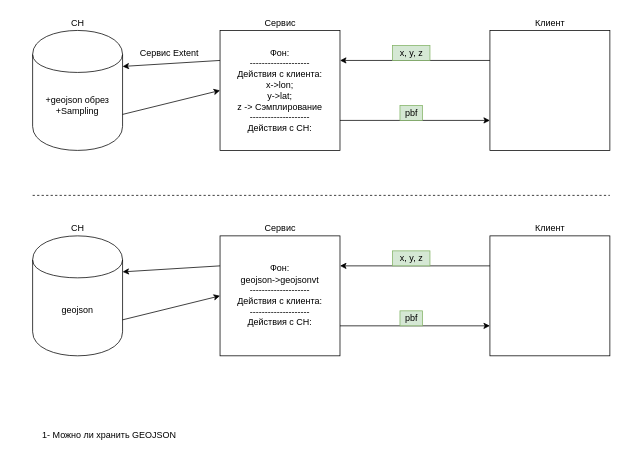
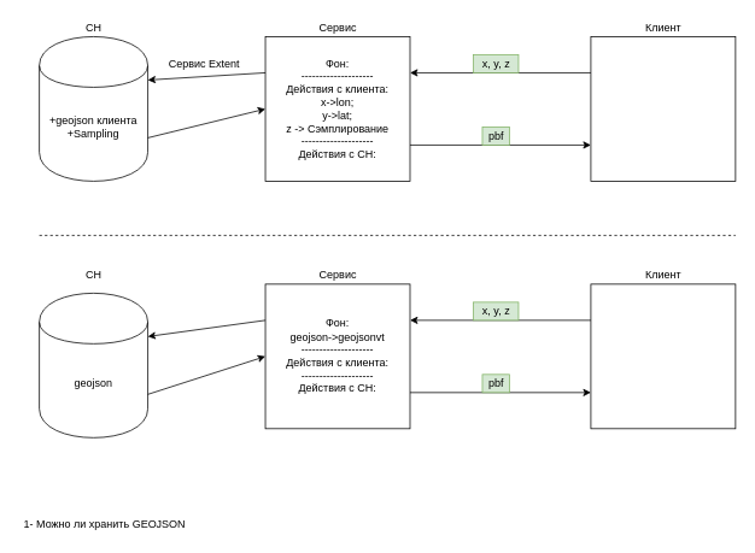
  <mxCell id="0" />
  <mxCell id="1" parent="0" />
- <mxCell id="2" value="+geojson обрез&lt;br&gt;+Sampling" style="shape=cylinder;whiteSpace=wrap;html=1;boundedLbl=1;backgroundOutline=1;" parent="1" vertex="1"><mxGeometry x="43" y="40" width="120" height="160" as="geometry" /></mxCell>
+ <mxCell id="2" value="+geojson клиента&lt;br&gt;+Sampling" style="shape=cylinder;whiteSpace=wrap;html=1;boundedLbl=1;backgroundOutline=1;" parent="1" vertex="1"><mxGeometry x="43" y="40" width="120" height="160" as="geometry" /></mxCell>
  <mxCell id="3" value="Фон:&lt;br&gt;--------------------&lt;br&gt;Действия с клиента:&lt;br&gt;x-&amp;gt;lon;&lt;br&gt;y-&amp;gt;lat;&lt;br&gt;z -&amp;gt; Сэмплирование&lt;br&gt;--------------------&lt;br&gt;Действия с CH:" style="whiteSpace=wrap;html=1;aspect=fixed;" parent="1" vertex="1"><mxGeometry x="293" y="40" width="160" height="160" as="geometry" /></mxCell>
  <mxCell id="4" value="Сервис" style="text;html=1;align=center;verticalAlign=middle;resizable=0;points=[];autosize=1;" parent="1" vertex="1"><mxGeometry x="343" y="20" width="60" height="20" as="geometry" /></mxCell>
  <mxCell id="5" value="" style="whiteSpace=wrap;html=1;aspect=fixed;fillColor=#ffffff;imageWidth=10;imageAspect=1;" parent="1" vertex="1"><mxGeometry x="653" y="40" width="160" height="160" as="geometry" /></mxCell>
  <mxCell id="6" value="Клиент" style="text;html=1;align=center;verticalAlign=middle;resizable=0;points=[];autosize=1;" parent="1" vertex="1"><mxGeometry x="703" y="20" width="60" height="20" as="geometry" /></mxCell>
  <mxCell id="7" value="" style="endArrow=classic;html=1;entryX=1;entryY=0.25;entryDx=0;entryDy=0;exitX=0;exitY=0.25;exitDx=0;exitDy=0;" parent="1" source="5" target="3" edge="1"><mxGeometry width="50" height="50" relative="1" as="geometry"><mxPoint x="43" y="270" as="sourcePoint" /><mxPoint x="93" y="220" as="targetPoint" /></mxGeometry></mxCell>
  <mxCell id="8" value="" style="endArrow=classic;html=1;entryX=0;entryY=0.75;entryDx=0;entryDy=0;exitX=1;exitY=0.75;exitDx=0;exitDy=0;" parent="1" source="3" target="5" edge="1"><mxGeometry width="50" height="50" relative="1" as="geometry"><mxPoint x="43" y="270" as="sourcePoint" /><mxPoint x="93" y="220" as="targetPoint" /></mxGeometry></mxCell>
  <mxCell id="9" value="" style="endArrow=classic;html=1;exitX=0;exitY=0.25;exitDx=0;exitDy=0;entryX=1;entryY=0.3;entryDx=0;entryDy=0;" parent="1" source="3" target="2" edge="1"><mxGeometry width="50" height="50" relative="1" as="geometry"><mxPoint x="263" y="70" as="sourcePoint" /><mxPoint x="193" y="100" as="targetPoint" /></mxGeometry></mxCell>
  <mxCell id="10" value="Сервис Extent" style="text;html=1;align=center;verticalAlign=middle;resizable=0;points=[];autosize=1;" parent="1" vertex="1"><mxGeometry x="180" y="60" width="90" height="20" as="geometry" /></mxCell>
  <mxCell id="11" value="" style="endArrow=classic;html=1;entryX=0;entryY=0.5;entryDx=0;entryDy=0;exitX=1;exitY=0.7;exitDx=0;exitDy=0;" parent="1" source="2" target="3" edge="1"><mxGeometry width="50" height="50" relative="1" as="geometry"><mxPoint x="43" y="270" as="sourcePoint" /><mxPoint x="93" y="220" as="targetPoint" /></mxGeometry></mxCell>
  <mxCell id="12" value="x, y, z" style="text;html=1;align=center;verticalAlign=middle;resizable=0;points=[];autosize=1;fillColor=#d5e8d4;strokeColor=#82b366;" parent="1" vertex="1"><mxGeometry x="523" y="60" width="50" height="20" as="geometry" /></mxCell>
  <mxCell id="13" value="pbf" style="text;html=1;align=center;verticalAlign=middle;resizable=0;points=[];autosize=1;fillColor=#d5e8d4;strokeColor=#82b366;" parent="1" vertex="1"><mxGeometry x="533" y="140" width="30" height="20" as="geometry" /></mxCell>
- <mxCell id="14" value="geojson" style="shape=cylinder;whiteSpace=wrap;html=1;boundedLbl=1;backgroundOutline=1;" parent="1" vertex="1"><mxGeometry x="43" y="314" width="120" height="160" as="geometry" /></mxCell>
+ <mxCell id="14" value="geojson" style="shape=cylinder;whiteSpace=wrap;html=1;boundedLbl=1;backgroundOutline=1;" parent="1" vertex="1"><mxGeometry x="43" y="324" width="120" height="160" as="geometry" /></mxCell>
  <mxCell id="15" value="Фон:&lt;br&gt;geojson-&amp;gt;geojsonvt&lt;br&gt;--------------------&lt;br&gt;Действия с клиента:&lt;br&gt;--------------------&lt;br&gt;Действия с CH:" style="whiteSpace=wrap;html=1;aspect=fixed;" parent="1" vertex="1"><mxGeometry x="293" y="314" width="160" height="160" as="geometry" /></mxCell>
  <mxCell id="16" value="Сервис" style="text;html=1;align=center;verticalAlign=middle;resizable=0;points=[];autosize=1;" parent="1" vertex="1"><mxGeometry x="343" y="294" width="60" height="20" as="geometry" /></mxCell>
  <mxCell id="17" value="Клиент" style="text;html=1;align=center;verticalAlign=middle;resizable=0;points=[];autosize=1;" parent="1" vertex="1"><mxGeometry x="703" y="294" width="60" height="20" as="geometry" /></mxCell>
  <mxCell id="18" value="" style="whiteSpace=wrap;html=1;aspect=fixed;" parent="1" vertex="1"><mxGeometry x="653" y="314" width="160" height="160" as="geometry" /></mxCell>
  <mxCell id="19" value="" style="endArrow=classic;html=1;entryX=1;entryY=0.25;entryDx=0;entryDy=0;exitX=0;exitY=0.25;exitDx=0;exitDy=0;" parent="1" source="18" target="15" edge="1"><mxGeometry width="50" height="50" relative="1" as="geometry"><mxPoint x="43" y="544" as="sourcePoint" /><mxPoint x="93" y="494" as="targetPoint" /></mxGeometry></mxCell>
  <mxCell id="20" value="" style="endArrow=classic;html=1;entryX=0;entryY=0.75;entryDx=0;entryDy=0;exitX=1;exitY=0.75;exitDx=0;exitDy=0;" parent="1" source="15" target="18" edge="1"><mxGeometry width="50" height="50" relative="1" as="geometry"><mxPoint x="43" y="544" as="sourcePoint" /><mxPoint x="93" y="494" as="targetPoint" /></mxGeometry></mxCell>
  <mxCell id="21" value="pbf" style="text;html=1;align=center;verticalAlign=middle;resizable=0;points=[];autosize=1;fillColor=#d5e8d4;strokeColor=#82b366;" parent="1" vertex="1"><mxGeometry x="533" y="414" width="30" height="20" as="geometry" /></mxCell>
  <mxCell id="22" value="x, y, z" style="text;html=1;align=center;verticalAlign=middle;resizable=0;points=[];autosize=1;fillColor=#d5e8d4;strokeColor=#82b366;" parent="1" vertex="1"><mxGeometry x="523" y="334" width="50" height="20" as="geometry" /></mxCell>
  <mxCell id="23" value="" style="endArrow=classic;html=1;entryX=0;entryY=0.5;entryDx=0;entryDy=0;exitX=1;exitY=0.7;exitDx=0;exitDy=0;" parent="1" source="14" target="15" edge="1"><mxGeometry width="50" height="50" relative="1" as="geometry"><mxPoint x="43" y="544" as="sourcePoint" /><mxPoint x="93" y="494" as="targetPoint" /></mxGeometry></mxCell>
  <mxCell id="24" value="" style="endArrow=classic;html=1;exitX=0;exitY=0.25;exitDx=0;exitDy=0;entryX=1;entryY=0.3;entryDx=0;entryDy=0;" parent="1" source="15" target="14" edge="1"><mxGeometry width="50" height="50" relative="1" as="geometry"><mxPoint x="263" y="344" as="sourcePoint" /><mxPoint x="193" y="374" as="targetPoint" /></mxGeometry></mxCell>
  <mxCell id="25" value="" style="endArrow=none;dashed=1;html=1;" parent="1" edge="1"><mxGeometry width="50" height="50" relative="1" as="geometry"><mxPoint x="43" y="260" as="sourcePoint" /><mxPoint x="813" y="260" as="targetPoint" /></mxGeometry></mxCell>
- <mxCell id="26" value="1- Можно ли хранить GEOJSON" style="text;html=1;align=center;verticalAlign=middle;resizable=0;points=[];autosize=1;" parent="1" vertex="1"><mxGeometry x="50" y="570" width="190" height="20" as="geometry" /></mxCell>
+ <mxCell id="26" value="1- Можно ли хранить GEOJSON" style="text;html=1;align=center;verticalAlign=middle;resizable=0;points=[];autosize=1;" parent="1" vertex="1"><mxGeometry x="20" y="570" width="190" height="20" as="geometry" /></mxCell>
  <mxCell id="27" value="&lt;span style=&quot;white-space: normal&quot;&gt;CH&lt;/span&gt;" style="text;html=1;align=center;verticalAlign=middle;resizable=0;points=[];autosize=1;" parent="1" vertex="1"><mxGeometry x="88" y="20" width="30" height="20" as="geometry" /></mxCell>
  <mxCell id="28" value="&lt;span style=&quot;white-space: normal&quot;&gt;CH&lt;/span&gt;" style="text;html=1;align=center;verticalAlign=middle;resizable=0;points=[];autosize=1;" parent="1" vertex="1"><mxGeometry x="88" y="294" width="30" height="20" as="geometry" /></mxCell>
